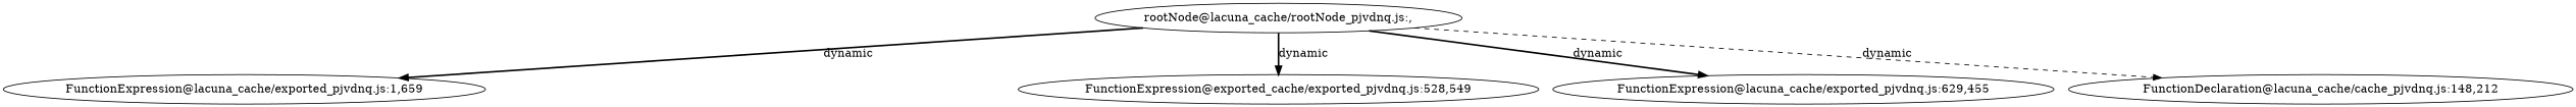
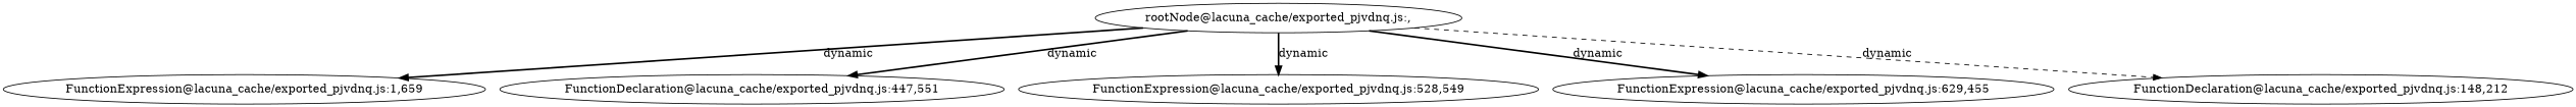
  digraph {
    edge [style=bold]
    n1 [label="FunctionExpression@lacuna_cache/exported_pjvdnq.js:1,659"]
-   "rootNode@lacuna_cache/exported_pjvdnq.js:," [label="rootNode@lacuna_cache/rootNode_pjvdnq.js:,"]
-   "FunctionExpression@lacuna_cache/exported_pjvdnq.js:528,549" [label="FunctionExpression@exported_cache/exported_pjvdnq.js:528,549"]
+   "rootNode@lacuna_cache/exported_pjvdnq.js:,"
+   "FunctionDeclaration@lacuna_cache/exported_pjvdnq.js:447,551"
+   "FunctionExpression@lacuna_cache/exported_pjvdnq.js:528,549"
    n5 [label="FunctionExpression@lacuna_cache/exported_pjvdnq.js:629,455"]
-   "FunctionDeclaration@lacuna_cache/exported_pjvdnq.js:148,212" [label="FunctionDeclaration@lacuna_cache/cache_pjvdnq.js:148,212"]
+   "FunctionDeclaration@lacuna_cache/exported_pjvdnq.js:148,212"
    "rootNode@lacuna_cache/exported_pjvdnq.js:," -> n1 [label=dynamic]
+   "rootNode@lacuna_cache/exported_pjvdnq.js:," -> "FunctionDeclaration@lacuna_cache/exported_pjvdnq.js:447,551" [label=dynamic]
    "rootNode@lacuna_cache/exported_pjvdnq.js:," -> "FunctionExpression@lacuna_cache/exported_pjvdnq.js:528,549" [label=dynamic]
    "rootNode@lacuna_cache/exported_pjvdnq.js:," -> n5 [label=dynamic]
    "rootNode@lacuna_cache/exported_pjvdnq.js:," -> "FunctionDeclaration@lacuna_cache/exported_pjvdnq.js:148,212" [label=dynamic style=dashed]
  }
